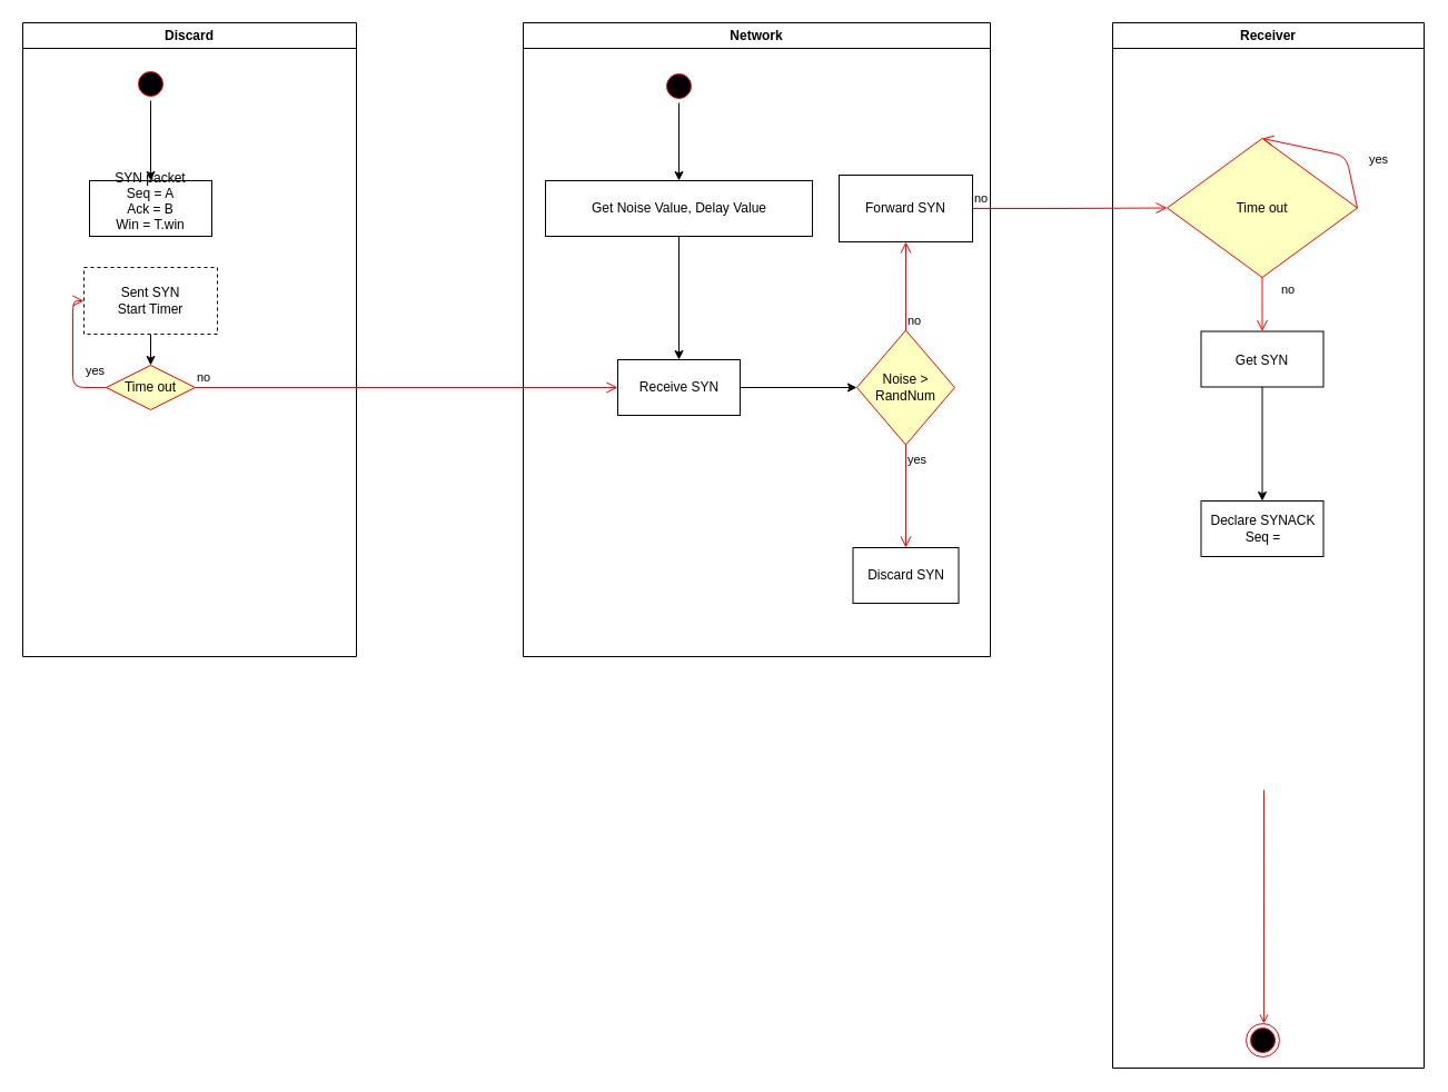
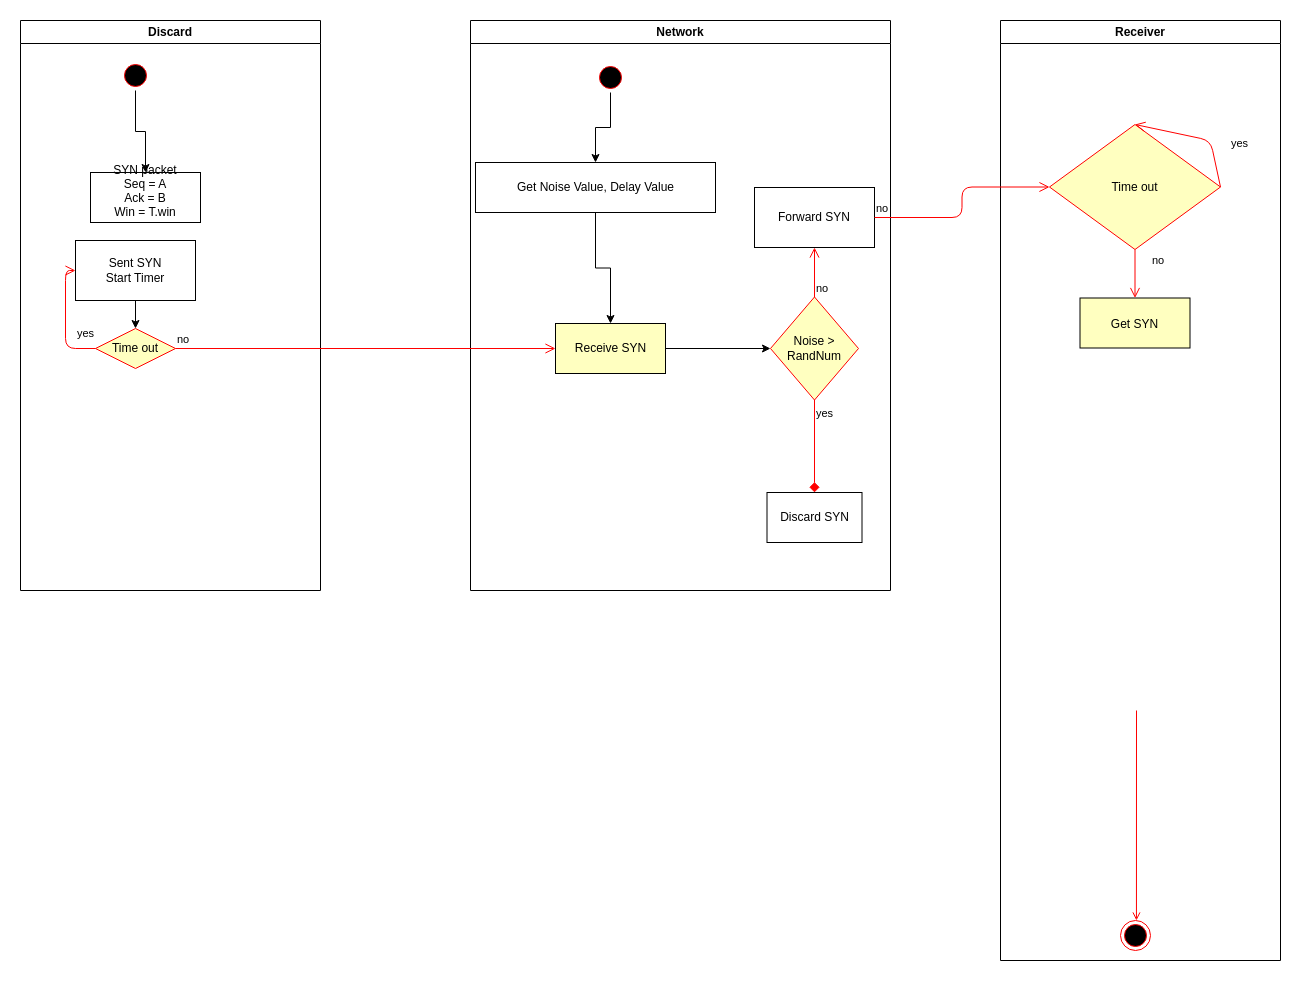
  <mxCell id="0" />
  <mxCell id="1" parent="0" />
  <mxCell id="2" value="Discard" style="swimlane;whiteSpace=wrap" parent="1" vertex="1"><mxGeometry x="20" y="20" width="300" height="570" as="geometry"><mxRectangle x="140" y="110" width="80" height="23" as="alternateBounds" /></mxGeometry></mxCell>
  <mxCell id="3" style="edgeStyle=orthogonalEdgeStyle;rounded=0;orthogonalLoop=1;jettySize=auto;html=1;" edge="1" parent="2" source="4" target="5"><mxGeometry relative="1" as="geometry" /></mxCell>
  <mxCell id="4" value="" style="ellipse;shape=startState;fillColor=#000000;strokeColor=#ff0000;" parent="2" vertex="1"><mxGeometry x="100" y="40" width="30" height="30" as="geometry" /></mxCell>
- <mxCell id="5" value="SYN packet&#10;Seq = A&#10;Ack = B&#10;Win = T.win&#10;" style="" parent="2" vertex="1"><mxGeometry x="60" y="142" width="110" height="50" as="geometry" /></mxCell>
+ <mxCell id="5" value="SYN packet&#10;Seq = A&#10;Ack = B&#10;Win = T.win&#10;" style="" parent="2" vertex="1"><mxGeometry x="70" y="152" width="110" height="50" as="geometry" /></mxCell>
  <mxCell id="6" style="edgeStyle=orthogonalEdgeStyle;rounded=0;orthogonalLoop=1;jettySize=auto;html=1;" edge="1" parent="2" source="7" target="8"><mxGeometry relative="1" as="geometry" /></mxCell>
- <mxCell id="7" value="&lt;div&gt;Sent SYN&lt;/div&gt;&lt;div&gt;Start Timer&lt;br&gt;&lt;/div&gt;" style="rounded=0;whiteSpace=wrap;html=1;dashed=1;" vertex="1" parent="2"><mxGeometry x="55" y="220" width="120" height="60" as="geometry" /></mxCell>
+ <mxCell id="7" value="&lt;div&gt;Sent SYN&lt;/div&gt;&lt;div&gt;Start Timer&lt;br&gt;&lt;/div&gt;" style="rounded=0;whiteSpace=wrap;html=1;" vertex="1" parent="2"><mxGeometry x="55" y="220" width="120" height="60" as="geometry" /></mxCell>
  <mxCell id="8" value="Time out" style="rhombus;whiteSpace=wrap;html=1;fillColor=#ffffc0;strokeColor=#ff0000;" vertex="1" parent="2"><mxGeometry x="75" y="308" width="80" height="40" as="geometry" /></mxCell>
  <mxCell id="9" value="yes" style="edgeStyle=orthogonalEdgeStyle;html=1;align=left;verticalAlign=top;endArrow=open;endSize=8;strokeColor=#ff0000;entryX=0;entryY=0.5;entryDx=0;entryDy=0;exitX=0;exitY=0.5;exitDx=0;exitDy=0;" edge="1" source="8" parent="2" target="7"><mxGeometry x="-0.017" y="-10" relative="1" as="geometry"><mxPoint x="120" y="490" as="targetPoint" /><mxPoint as="offset" /></mxGeometry></mxCell>
  <mxCell id="10" value="Network" style="swimlane;whiteSpace=wrap" parent="1" vertex="1"><mxGeometry x="470" y="20" width="420" height="570" as="geometry"><mxRectangle x="590" y="110" width="80" height="23" as="alternateBounds" /></mxGeometry></mxCell>
  <mxCell id="11" style="edgeStyle=orthogonalEdgeStyle;rounded=0;orthogonalLoop=1;jettySize=auto;html=1;" edge="1" parent="10" source="12" target="16"><mxGeometry relative="1" as="geometry" /></mxCell>
  <mxCell id="12" value="" style="ellipse;shape=startState;fillColor=#000000;strokeColor=#ff0000;" parent="10" vertex="1"><mxGeometry x="125" y="42" width="30" height="30" as="geometry" /></mxCell>
  <mxCell id="13" style="edgeStyle=orthogonalEdgeStyle;rounded=0;orthogonalLoop=1;jettySize=auto;html=1;entryX=0;entryY=0.5;entryDx=0;entryDy=0;" edge="1" parent="10" source="14" target="17"><mxGeometry relative="1" as="geometry" /></mxCell>
- <mxCell id="14" value="Receive SYN" style="html=1;" vertex="1" parent="10"><mxGeometry x="85" y="303" width="110" height="50" as="geometry" /></mxCell>
+ <mxCell id="14" value="Receive SYN" style="html=1;fillColor=#ffffc0;" vertex="1" parent="10"><mxGeometry x="85" y="303" width="110" height="50" as="geometry" /></mxCell>
  <mxCell id="15" style="edgeStyle=orthogonalEdgeStyle;rounded=0;orthogonalLoop=1;jettySize=auto;html=1;" edge="1" parent="10" source="16" target="14"><mxGeometry relative="1" as="geometry" /></mxCell>
- <mxCell id="16" value="Get Noise Value, Delay Value" style="html=1;" vertex="1" parent="10"><mxGeometry x="20" y="142" width="240" height="50" as="geometry" /></mxCell>
+ <mxCell id="16" value="Get Noise Value, Delay Value" style="html=1;" vertex="1" parent="10"><mxGeometry x="5" y="142" width="240" height="50" as="geometry" /></mxCell>
  <mxCell id="17" value="Noise &amp;gt; RandNum" style="rhombus;whiteSpace=wrap;html=1;fillColor=#ffffc0;strokeColor=#ff0000;" vertex="1" parent="10"><mxGeometry x="300" y="276.5" width="88" height="103" as="geometry" /></mxCell>
- <mxCell id="18" value="yes" style="edgeStyle=orthogonalEdgeStyle;html=1;align=left;verticalAlign=top;endArrow=open;endSize=8;strokeColor=#ff0000;exitX=0.5;exitY=1;exitDx=0;exitDy=0;entryX=0.5;entryY=0;entryDx=0;entryDy=0;" edge="1" source="17" parent="10" target="19"><mxGeometry x="-1" relative="1" as="geometry"><mxPoint x="140" y="462" as="targetPoint" /></mxGeometry></mxCell>
+ <mxCell id="18" value="yes" style="edgeStyle=orthogonalEdgeStyle;html=1;align=left;verticalAlign=top;endArrow=diamond;endSize=8;strokeColor=#ff0000;exitX=0.5;exitY=1;exitDx=0;exitDy=0;entryX=0.5;entryY=0;entryDx=0;entryDy=0;" edge="1" source="17" parent="10" target="19"><mxGeometry x="-1" relative="1" as="geometry"><mxPoint x="140" y="462" as="targetPoint" /></mxGeometry></mxCell>
  <mxCell id="19" value="Discard SYN" style="html=1;" vertex="1" parent="10"><mxGeometry x="296.5" y="472" width="95" height="50" as="geometry" /></mxCell>
- <mxCell id="20" value="Forward SYN" style="rounded=0;whiteSpace=wrap;html=1;" vertex="1" parent="10"><mxGeometry x="284" y="137" width="120" height="60" as="geometry" /></mxCell>
+ <mxCell id="20" value="Forward SYN" style="rounded=0;whiteSpace=wrap;html=1;" vertex="1" parent="10"><mxGeometry x="284" y="167" width="120" height="60" as="geometry" /></mxCell>
  <mxCell id="21" value="no" style="edgeStyle=orthogonalEdgeStyle;html=1;align=left;verticalAlign=bottom;endArrow=open;endSize=8;strokeColor=#ff0000;entryX=0.5;entryY=1;entryDx=0;entryDy=0;" edge="1" parent="10" source="17" target="20"><mxGeometry x="-1" relative="1" as="geometry"><mxPoint x="720" y="370" as="targetPoint" /><mxPoint x="180" y="372" as="sourcePoint" /></mxGeometry></mxCell>
  <mxCell id="22" value="Receiver" style="swimlane;whiteSpace=wrap" parent="1" vertex="1"><mxGeometry x="1000" y="20" width="280" height="940" as="geometry"><mxRectangle x="1120" y="110" width="80" height="23" as="alternateBounds" /></mxGeometry></mxCell>
- <mxCell id="23" style="edgeStyle=orthogonalEdgeStyle;rounded=0;orthogonalLoop=1;jettySize=auto;html=1;" edge="1" parent="22" source="24" target="30"><mxGeometry relative="1" as="geometry" /></mxCell>
- <mxCell id="24" value="Get SYN" style="" parent="22" vertex="1"><mxGeometry x="79.5" y="277.5" width="110" height="50" as="geometry" /></mxCell>
+ <mxCell id="24" value="Get SYN" style="fillColor=#ffffc0;" parent="22" vertex="1"><mxGeometry x="79.5" y="277.5" width="110" height="50" as="geometry" /></mxCell>
  <mxCell id="25" value="" style="ellipse;shape=endState;fillColor=#000000;strokeColor=#ff0000" parent="22" vertex="1"><mxGeometry x="120" y="900" width="30" height="30" as="geometry" /></mxCell>
  <mxCell id="26" value="" style="endArrow=open;strokeColor=#FF0000;endFill=1;rounded=0" parent="22" edge="1"><mxGeometry relative="1" as="geometry"><mxPoint x="136" y="690" as="sourcePoint" /><mxPoint x="135.954" y="900.0" as="targetPoint" /></mxGeometry></mxCell>
  <mxCell id="27" value="Time out" style="rhombus;whiteSpace=wrap;html=1;fillColor=#ffffc0;strokeColor=#ff0000;" vertex="1" parent="22"><mxGeometry x="49" y="104" width="171" height="125" as="geometry" /></mxCell>
  <mxCell id="28" value="no" style="edgeStyle=orthogonalEdgeStyle;html=1;align=left;verticalAlign=bottom;endArrow=open;endSize=8;strokeColor=#ff0000;exitX=0.5;exitY=1;exitDx=0;exitDy=0;entryX=0.5;entryY=0;entryDx=0;entryDy=0;" edge="1" source="27" parent="22" target="24"><mxGeometry x="-0.157" y="15" relative="1" as="geometry"><mxPoint x="260" y="87" as="targetPoint" /><mxPoint as="offset" /></mxGeometry></mxCell>
  <mxCell id="29" value="yes" style="edgeStyle=orthogonalEdgeStyle;html=1;align=left;verticalAlign=top;endArrow=open;endSize=8;strokeColor=#ff0000;entryX=0.5;entryY=0;entryDx=0;entryDy=0;exitX=1;exitY=0.5;exitDx=0;exitDy=0;" edge="1" source="27" parent="22" target="27"><mxGeometry x="-0.23" y="-22" relative="1" as="geometry"><mxPoint x="40" y="80" as="targetPoint" /><mxPoint x="220" y="80" as="sourcePoint" /><Array as="points"><mxPoint x="210" y="120" /></Array><mxPoint x="15" y="12" as="offset" /></mxGeometry></mxCell>
- <mxCell id="30" value="&lt;div&gt;Declare SYNACK&lt;/div&gt;&lt;div&gt;Seq = &lt;br&gt;&lt;/div&gt;" style="html=1;" vertex="1" parent="22"><mxGeometry x="79.5" y="430" width="110" height="50" as="geometry" /></mxCell>
  <mxCell id="31" value="no" style="edgeStyle=orthogonalEdgeStyle;html=1;align=left;verticalAlign=bottom;endArrow=open;endSize=8;strokeColor=#ff0000;entryX=0;entryY=0.5;entryDx=0;entryDy=0;" edge="1" source="20" parent="1" target="27"><mxGeometry x="-1" relative="1" as="geometry"><mxPoint x="720" y="438" as="targetPoint" /></mxGeometry></mxCell>
  <mxCell id="32" value="no" style="edgeStyle=orthogonalEdgeStyle;html=1;align=left;verticalAlign=bottom;endArrow=open;endSize=8;strokeColor=#ff0000;entryX=0;entryY=0.5;entryDx=0;entryDy=0;" edge="1" source="8" parent="1" target="14"><mxGeometry x="-1" relative="1" as="geometry"><mxPoint x="280" y="430" as="targetPoint" /></mxGeometry></mxCell>
